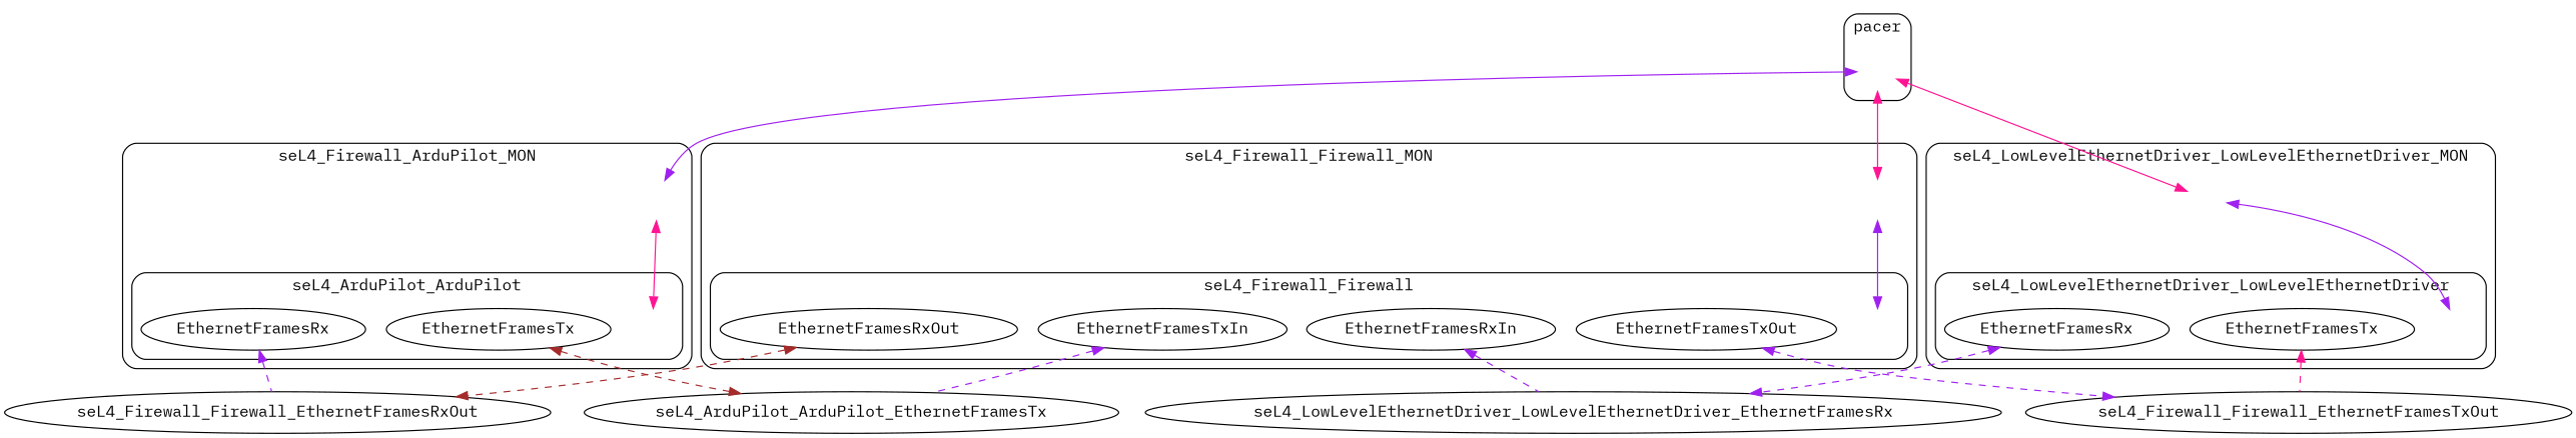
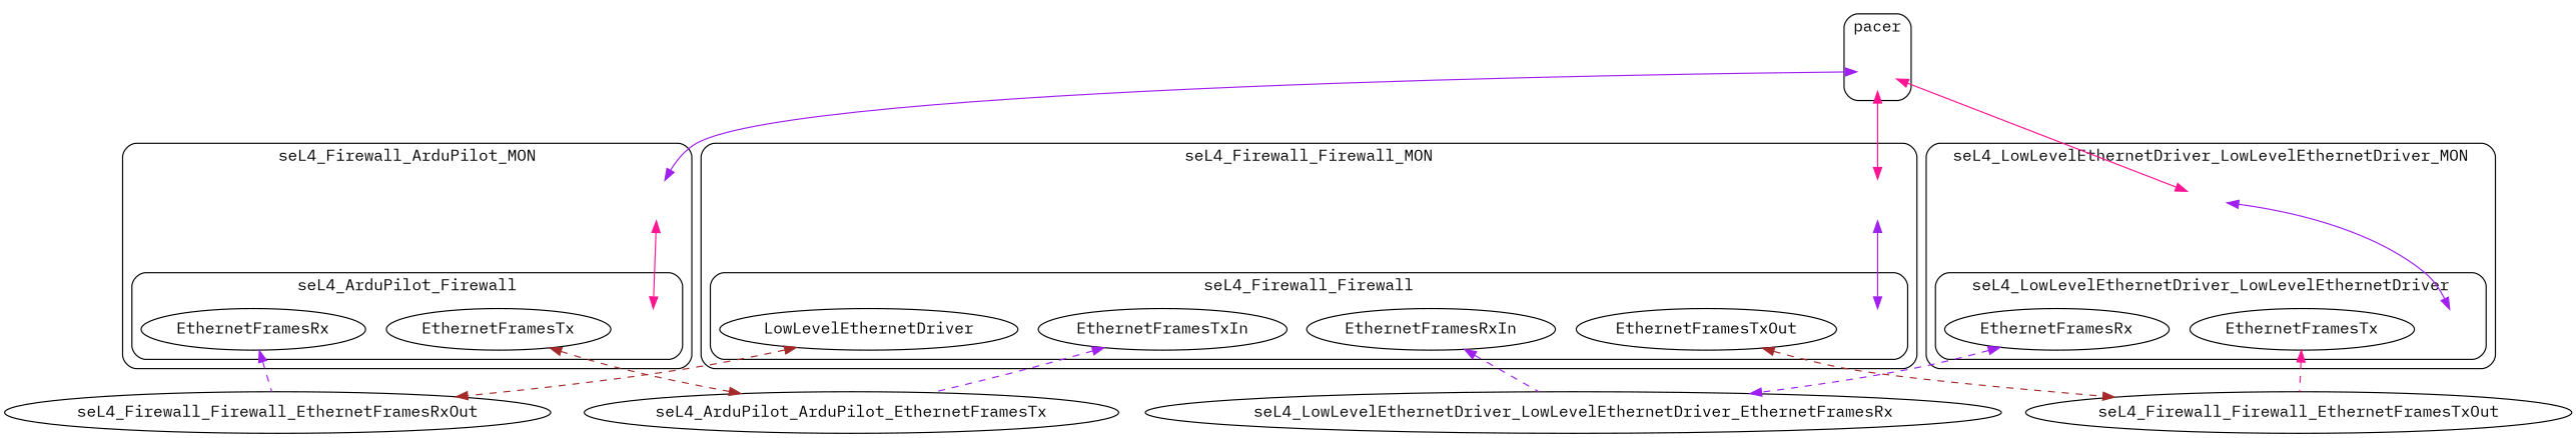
  digraph {
    compound=true
    fontname="IBM Plex Mono"
    style=rounded
    node [fontname="IBM Plex Mono"]
    edge [color=purple dir=both fontname="IBM Plex Mono" style=dashed]
    seL4_ArduPilot_ArduPilot_INVIS [fixedsize=true height=.5 style=invis width=.5]
    n2 [label=EthernetFramesRx]
    n3 [label=EthernetFramesTx]
    seL4_ArduPilot_ArduPilot_MON_INVIS [fixedsize=true height=.5 style=invis width=.5]
    seL4_Firewall_Firewall_INVIS [fixedsize=true height=.5 style=invis width=.5]
    n6 [label=EthernetFramesRxIn]
    n7 [label=EthernetFramesTxIn]
-   n8 [label=EthernetFramesRxOut]
+   n8 [label=LowLevelEthernetDriver]
    n9 [label=EthernetFramesTxOut]
    seL4_Firewall_Firewall_MON_INVIS [fixedsize=true height=.5 style=invis width=.5]
    seL4_LowLevelEthernetDriver_LowLevelEthernetDriver_INVIS [fixedsize=true height=.5 style=invis width=.5]
    n12 [label=EthernetFramesRx]
    n13 [label=EthernetFramesTx]
    seL4_LowLevelEthernetDriver_LowLevelEthernetDriver_MON_INVIS [fixedsize=true height=.5 style=invis width=.5]
    pacer_INVIS [fixedsize=true height=.5 style=invis width=.5]
    seL4_Firewall_Firewall_EthernetFramesRxOut
    seL4_ArduPilot_ArduPilot_EthernetFramesTx
    seL4_LowLevelEthernetDriver_LowLevelEthernetDriver_EthernetFramesRx
    seL4_Firewall_Firewall_EthernetFramesTxOut
    subgraph cluster_1 {
      label=seL4_Firewall_ArduPilot_MON
      seL4_ArduPilot_ArduPilot_MON_INVIS
      subgraph cluster_2 {
-       label=seL4_ArduPilot_ArduPilot
+       label=seL4_ArduPilot_Firewall
        seL4_ArduPilot_ArduPilot_INVIS
        n2
        n3
      }
    }
    subgraph cluster_3 {
      label=seL4_Firewall_Firewall_MON
      seL4_Firewall_Firewall_MON_INVIS
      subgraph cluster_4 {
        label=seL4_Firewall_Firewall
        seL4_Firewall_Firewall_INVIS
        n6
        n7
        n8
        n9
      }
    }
    subgraph cluster_5 {
      label=seL4_LowLevelEthernetDriver_LowLevelEthernetDriver_MON
      seL4_LowLevelEthernetDriver_LowLevelEthernetDriver_MON_INVIS
      subgraph cluster_6 {
        label=seL4_LowLevelEthernetDriver_LowLevelEthernetDriver
        seL4_LowLevelEthernetDriver_LowLevelEthernetDriver_INVIS
        n12
        n13
      }
    }
    subgraph cluster_7 {
      label=pacer
      pacer_INVIS
    }
    n2 -> seL4_Firewall_Firewall_EthernetFramesRxOut [dir=back]
    n3 -> seL4_ArduPilot_ArduPilot_EthernetFramesTx [color=brown]
    seL4_ArduPilot_ArduPilot_MON_INVIS -> seL4_ArduPilot_ArduPilot_INVIS [color=deeppink minlen=2 style=""]
    n6 -> seL4_LowLevelEthernetDriver_LowLevelEthernetDriver_EthernetFramesRx [dir=back]
    n7 -> seL4_ArduPilot_ArduPilot_EthernetFramesTx [dir=back]
    n8 -> seL4_Firewall_Firewall_EthernetFramesRxOut [color=brown]
-   n9 -> seL4_Firewall_Firewall_EthernetFramesTxOut
+   n9 -> seL4_Firewall_Firewall_EthernetFramesTxOut [color=brown]
    seL4_Firewall_Firewall_MON_INVIS -> seL4_Firewall_Firewall_INVIS [minlen=2 style=""]
    n12 -> seL4_LowLevelEthernetDriver_LowLevelEthernetDriver_EthernetFramesRx
    n13 -> seL4_Firewall_Firewall_EthernetFramesTxOut [color=deeppink dir=back]
    seL4_LowLevelEthernetDriver_LowLevelEthernetDriver_MON_INVIS -> seL4_LowLevelEthernetDriver_LowLevelEthernetDriver_INVIS [minlen=2 style=""]
    pacer_INVIS -> seL4_ArduPilot_ArduPilot_MON_INVIS [minlen=2 style=""]
    pacer_INVIS -> seL4_Firewall_Firewall_MON_INVIS [color=deeppink minlen=2 style=""]
    pacer_INVIS -> seL4_LowLevelEthernetDriver_LowLevelEthernetDriver_MON_INVIS [color=deeppink minlen=2 style=""]
  }
